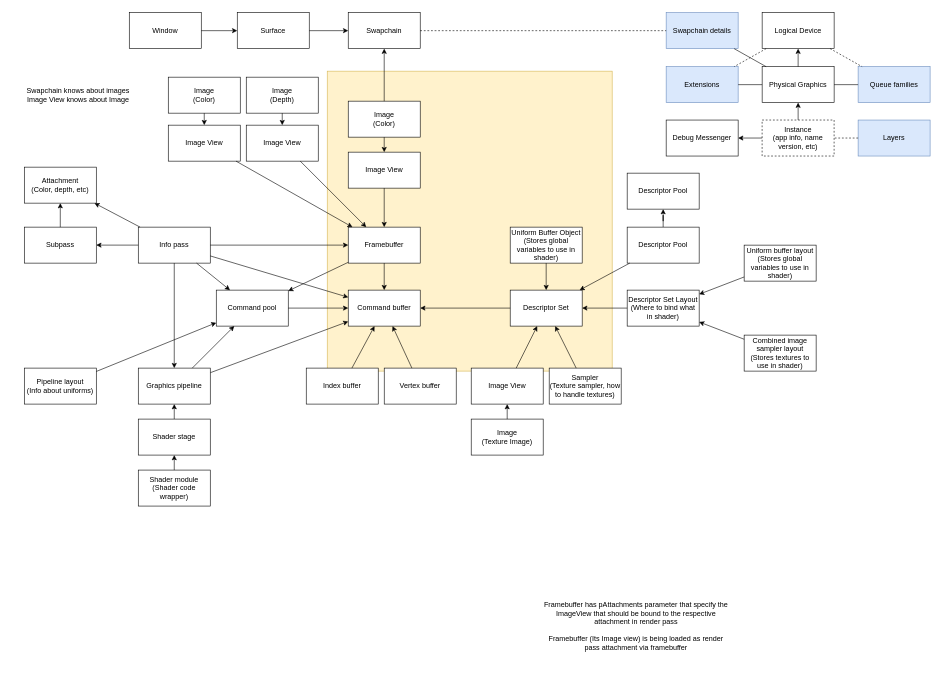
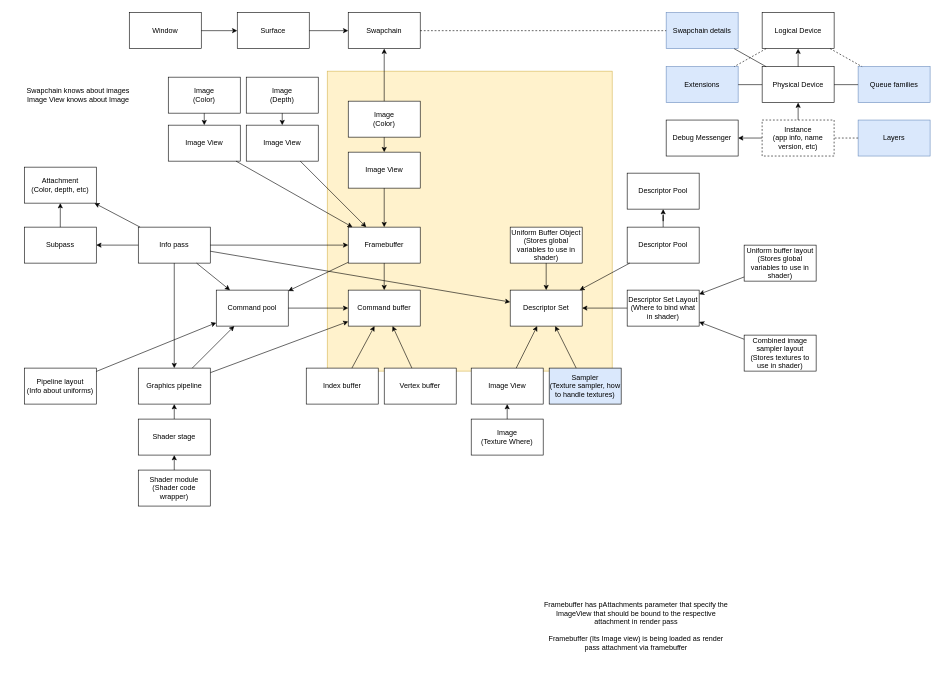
  <mxCell id="0" />
  <mxCell id="1" parent="0" />
  <mxCell id="2" value="" style="rounded=0;whiteSpace=wrap;html=1;fillColor=#fff2cc;strokeColor=#d6b656;shadow=0;" parent="1" vertex="1"><mxGeometry x="545" y="118" width="475" height="500" as="geometry" /></mxCell>
  <mxCell id="3" value="" style="endArrow=classic;html=1;" parent="1" source="21" target="8" edge="1"><mxGeometry width="50" height="50" relative="1" as="geometry"><mxPoint x="258.889" y="688" as="sourcePoint" /><mxPoint x="381.111" y="588" as="targetPoint" /></mxGeometry></mxCell>
  <mxCell id="4" value="&lt;span style=&quot;white-space: normal&quot;&gt;Swapchain&lt;/span&gt;" style="rounded=0;whiteSpace=wrap;html=1;" parent="1" vertex="1"><mxGeometry x="580" y="20.5" width="120" height="60" as="geometry" /></mxCell>
  <mxCell id="5" value="&lt;span style=&quot;white-space: normal&quot;&gt;Image&lt;br&gt;(Color)&lt;br&gt;&lt;/span&gt;" style="rounded=0;whiteSpace=wrap;html=1;" parent="1" vertex="1"><mxGeometry x="580" y="168" width="120" height="60" as="geometry" /></mxCell>
  <mxCell id="6" value="&lt;span style=&quot;white-space: normal&quot;&gt;Image View&lt;/span&gt;" style="rounded=0;whiteSpace=wrap;html=1;" parent="1" vertex="1"><mxGeometry x="580" y="253" width="120" height="60" as="geometry" /></mxCell>
  <mxCell id="7" value="&lt;span style=&quot;white-space: normal&quot;&gt;Framebuffer&lt;/span&gt;" style="rounded=0;whiteSpace=wrap;html=1;" parent="1" vertex="1"><mxGeometry x="580" y="378" width="120" height="60" as="geometry" /></mxCell>
  <mxCell id="8" value="&lt;span style=&quot;white-space: normal&quot;&gt;Command buffer&lt;/span&gt;" style="rounded=0;whiteSpace=wrap;html=1;" parent="1" vertex="1"><mxGeometry x="580" y="483" width="120" height="60" as="geometry" /></mxCell>
  <mxCell id="9" value="" style="endArrow=classic;html=1;exitX=0.5;exitY=1;exitDx=0;exitDy=0;entryX=0.5;entryY=0;entryDx=0;entryDy=0;" parent="1" source="6" target="7" edge="1"><mxGeometry width="50" height="50" relative="1" as="geometry"><mxPoint x="640" y="318" as="sourcePoint" /><mxPoint x="640" y="418" as="targetPoint" /></mxGeometry></mxCell>
  <mxCell id="10" value="&lt;span style=&quot;white-space: normal&quot;&gt;Info pass&lt;/span&gt;" style="rounded=0;whiteSpace=wrap;html=1;" parent="1" vertex="1"><mxGeometry x="230" y="378" width="120" height="60" as="geometry" /></mxCell>
  <mxCell id="11" value="&lt;span style=&quot;white-space: normal&quot;&gt;Attachment&lt;br&gt;(Color, depth, etc)&lt;br&gt;&lt;/span&gt;" style="rounded=0;whiteSpace=wrap;html=1;" parent="1" vertex="1"><mxGeometry x="40" y="278" width="120" height="60" as="geometry" /></mxCell>
  <mxCell id="12" value="&lt;span style=&quot;white-space: normal&quot;&gt;Subpass&lt;/span&gt;" style="rounded=0;whiteSpace=wrap;html=1;" parent="1" vertex="1"><mxGeometry x="40" y="378" width="120" height="60" as="geometry" /></mxCell>
  <mxCell id="13" value="" style="endArrow=classic;html=1;entryX=0.5;entryY=0;entryDx=0;entryDy=0;exitX=0.5;exitY=1;exitDx=0;exitDy=0;" parent="1" source="5" target="6" edge="1"><mxGeometry width="50" height="50" relative="1" as="geometry"><mxPoint x="640" y="218" as="sourcePoint" /><mxPoint x="640" y="238" as="targetPoint" /></mxGeometry></mxCell>
  <mxCell id="14" value="" style="endArrow=classic;html=1;" parent="1" source="5" target="4" edge="1"><mxGeometry width="50" height="50" relative="1" as="geometry"><mxPoint x="474.211" y="138" as="sourcePoint" /><mxPoint x="595.789" y="28" as="targetPoint" /></mxGeometry></mxCell>
  <mxCell id="15" value="Swapchain knows about images&lt;br&gt;Image View knows about Image" style="text;html=1;strokeColor=none;fillColor=none;align=center;verticalAlign=middle;whiteSpace=wrap;rounded=0;" parent="1" vertex="1"><mxGeometry x="20" y="128" width="220" height="60" as="geometry" /></mxCell>
  <mxCell id="16" value="" style="endArrow=classic;html=1;" parent="1" source="10" target="12" edge="1"><mxGeometry width="50" height="50" relative="1" as="geometry"><mxPoint x="365" y="408" as="sourcePoint" /><mxPoint x="255" y="408" as="targetPoint" /></mxGeometry></mxCell>
  <mxCell id="17" value="" style="endArrow=classic;html=1;" parent="1" source="10" target="11" edge="1"><mxGeometry width="50" height="50" relative="1" as="geometry"><mxPoint x="392.727" y="418" as="sourcePoint" /><mxPoint x="228.421" y="278" as="targetPoint" /></mxGeometry></mxCell>
  <mxCell id="18" value="" style="endArrow=classic;html=1;" parent="1" source="12" target="11" edge="1"><mxGeometry width="50" height="50" relative="1" as="geometry"><mxPoint x="100" y="368" as="sourcePoint" /><mxPoint x="100" y="343" as="targetPoint" /></mxGeometry></mxCell>
  <mxCell id="19" value="&lt;span style=&quot;white-space: normal&quot;&gt;Shader module&lt;br&gt;(Shader code wrapper)&lt;br&gt;&lt;/span&gt;" style="rounded=0;whiteSpace=wrap;html=1;" parent="1" vertex="1"><mxGeometry x="230" y="783" width="120" height="60" as="geometry" /></mxCell>
  <mxCell id="20" value="&lt;span style=&quot;white-space: normal&quot;&gt;Pipeline layout&lt;br&gt;(Info about uniforms)&lt;br&gt;&lt;/span&gt;" style="rounded=0;whiteSpace=wrap;html=1;" parent="1" vertex="1"><mxGeometry x="40" y="613" width="120" height="60" as="geometry" /></mxCell>
  <mxCell id="21" value="&lt;span style=&quot;white-space: normal&quot;&gt;Graphics pipeline&lt;/span&gt;" style="rounded=0;whiteSpace=wrap;html=1;" parent="1" vertex="1"><mxGeometry x="230" y="613" width="120" height="60" as="geometry" /></mxCell>
  <mxCell id="22" value="" style="endArrow=classic;html=1;" parent="1" source="20" target="34" edge="1"><mxGeometry width="50" height="50" relative="1" as="geometry"><mxPoint x="255" y="703" as="sourcePoint" /><mxPoint x="365" y="703" as="targetPoint" /></mxGeometry></mxCell>
  <mxCell id="23" value="" style="endArrow=classic;html=1;" parent="1" source="24" target="21" edge="1"><mxGeometry width="50" height="50" relative="1" as="geometry"><mxPoint x="415" y="663" as="sourcePoint" /><mxPoint x="335" y="663" as="targetPoint" /></mxGeometry></mxCell>
  <mxCell id="24" value="&lt;span style=&quot;white-space: normal&quot;&gt;Shader stage&lt;/span&gt;" style="rounded=0;whiteSpace=wrap;html=1;" parent="1" vertex="1"><mxGeometry x="230" y="698" width="120" height="60" as="geometry" /></mxCell>
  <mxCell id="25" value="" style="endArrow=classic;html=1;" parent="1" source="19" target="24" edge="1"><mxGeometry width="50" height="50" relative="1" as="geometry"><mxPoint x="645" y="713" as="sourcePoint" /><mxPoint x="40" y="813" as="targetPoint" /></mxGeometry></mxCell>
  <mxCell id="26" value="" style="endArrow=classic;html=1;exitX=0.5;exitY=1;exitDx=0;exitDy=0;entryX=0.5;entryY=0;entryDx=0;entryDy=0;" parent="1" source="10" target="21" edge="1"><mxGeometry width="50" height="50" relative="1" as="geometry"><mxPoint x="370" y="548" as="sourcePoint" /><mxPoint x="370" y="738" as="targetPoint" /></mxGeometry></mxCell>
  <mxCell id="27" value="" style="endArrow=classic;html=1;" parent="1" source="7" target="8" edge="1"><mxGeometry width="50" height="50" relative="1" as="geometry"><mxPoint x="640" y="448" as="sourcePoint" /><mxPoint x="640" y="558" as="targetPoint" /></mxGeometry></mxCell>
- <mxCell id="28" value="" style="endArrow=classic;html=1;" parent="1" source="10" target="8" edge="1"><mxGeometry width="50" height="50" relative="1" as="geometry"><mxPoint x="285" y="538.682" as="sourcePoint" /><mxPoint x="355" y="567.318" as="targetPoint" /></mxGeometry></mxCell>
+ <mxCell id="28" value="" style="endArrow=classic;html=1;" parent="1" source="10" target="65" edge="1"><mxGeometry width="50" height="50" relative="1" as="geometry"><mxPoint x="285" y="538.682" as="sourcePoint" /><mxPoint x="355" y="567.318" as="targetPoint" /></mxGeometry></mxCell>
  <mxCell id="29" value="Framebuffer has pAttachments parameter that specify the ImageView that should be bound to the respective attachment in render pass&lt;br&gt;&lt;br&gt;Framebuffer (Its Image view) is being loaded as render pass attachment via framebuffer" style="text;html=1;strokeColor=none;fillColor=none;align=center;verticalAlign=middle;whiteSpace=wrap;rounded=0;" parent="1" vertex="1"><mxGeometry x="905" y="978" width="310" height="130" as="geometry" /></mxCell>
  <mxCell id="30" value="Window" style="rounded=0;whiteSpace=wrap;html=1;" parent="1" vertex="1"><mxGeometry x="215" y="20.5" width="120" height="60" as="geometry" /></mxCell>
  <mxCell id="31" value="Surface" style="rounded=0;whiteSpace=wrap;html=1;" parent="1" vertex="1"><mxGeometry x="395" y="20.5" width="120" height="60" as="geometry" /></mxCell>
  <mxCell id="32" value="" style="endArrow=classic;html=1;strokeColor=#000000;" parent="1" source="30" target="31" edge="1"><mxGeometry width="50" height="50" relative="1" as="geometry"><mxPoint x="865" y="230.5" as="sourcePoint" /><mxPoint x="915" y="180.5" as="targetPoint" /></mxGeometry></mxCell>
  <mxCell id="33" value="" style="endArrow=classic;html=1;strokeColor=#000000;" parent="1" source="31" target="4" edge="1"><mxGeometry width="50" height="50" relative="1" as="geometry"><mxPoint x="355" y="100.5" as="sourcePoint" /><mxPoint x="405" y="50.5" as="targetPoint" /></mxGeometry></mxCell>
  <mxCell id="34" value="&lt;span style=&quot;white-space: normal&quot;&gt;Command pool&lt;br&gt;&lt;/span&gt;" style="rounded=0;whiteSpace=wrap;html=1;" parent="1" vertex="1"><mxGeometry x="360" y="483" width="120" height="60" as="geometry" /></mxCell>
  <mxCell id="35" value="" style="endArrow=classic;html=1;strokeColor=#000000;" parent="1" source="10" target="34" edge="1"><mxGeometry width="50" height="50" relative="1" as="geometry"><mxPoint x="685" y="968" as="sourcePoint" /><mxPoint x="735" y="918" as="targetPoint" /></mxGeometry></mxCell>
  <mxCell id="36" value="" style="endArrow=classic;html=1;strokeColor=#000000;" parent="1" source="7" target="34" edge="1"><mxGeometry width="50" height="50" relative="1" as="geometry"><mxPoint x="365" y="908" as="sourcePoint" /><mxPoint x="415" y="858" as="targetPoint" /></mxGeometry></mxCell>
  <mxCell id="37" value="" style="endArrow=classic;html=1;strokeColor=#000000;" parent="1" source="21" target="34" edge="1"><mxGeometry width="50" height="50" relative="1" as="geometry"><mxPoint x="585" y="858" as="sourcePoint" /><mxPoint x="635" y="808" as="targetPoint" /></mxGeometry></mxCell>
  <mxCell id="38" value="" style="endArrow=classic;html=1;strokeColor=#000000;" parent="1" source="10" target="7" edge="1"><mxGeometry width="50" height="50" relative="1" as="geometry"><mxPoint x="185" y="338" as="sourcePoint" /><mxPoint x="235" y="288" as="targetPoint" /></mxGeometry></mxCell>
  <mxCell id="39" value="" style="endArrow=classic;html=1;strokeColor=#000000;" parent="1" source="34" target="8" edge="1"><mxGeometry width="50" height="50" relative="1" as="geometry"><mxPoint x="485" y="693" as="sourcePoint" /><mxPoint x="535" y="643" as="targetPoint" /></mxGeometry></mxCell>
  <mxCell id="40" value="Instance&lt;br&gt;(app info, name version, etc)" style="rounded=0;whiteSpace=wrap;html=1;dashed=1;" parent="1" vertex="1"><mxGeometry x="1270" y="199.5" width="120" height="60" as="geometry" /></mxCell>
- <mxCell id="41" value="Physical Graphics" style="rounded=0;whiteSpace=wrap;html=1;" parent="1" vertex="1"><mxGeometry x="1270" y="110.5" width="120" height="60" as="geometry" /></mxCell>
+ <mxCell id="41" value="Physical Device" style="rounded=0;whiteSpace=wrap;html=1;" parent="1" vertex="1"><mxGeometry x="1270" y="110.5" width="120" height="60" as="geometry" /></mxCell>
  <mxCell id="42" value="" style="endArrow=classic;html=1;strokeColor=#000000;" parent="1" source="40" target="41" edge="1"><mxGeometry width="50" height="50" relative="1" as="geometry"><mxPoint x="1200" y="595.5" as="sourcePoint" /><mxPoint x="1250" y="545.5" as="targetPoint" /></mxGeometry></mxCell>
  <mxCell id="43" value="Queue families" style="rounded=0;whiteSpace=wrap;html=1;fillColor=#dae8fc;strokeColor=#6c8ebf;" parent="1" vertex="1"><mxGeometry x="1430" y="110.5" width="120" height="60" as="geometry" /></mxCell>
  <mxCell id="44" value="" style="endArrow=none;html=1;strokeColor=#000000;entryX=1;entryY=0.5;entryDx=0;entryDy=0;exitX=0;exitY=0.5;exitDx=0;exitDy=0;" parent="1" source="43" target="41" edge="1"><mxGeometry width="50" height="50" relative="1" as="geometry"><mxPoint x="1260" y="520.5" as="sourcePoint" /><mxPoint x="1310" y="470.5" as="targetPoint" /></mxGeometry></mxCell>
  <mxCell id="45" value="Layers" style="rounded=0;whiteSpace=wrap;html=1;fillColor=#dae8fc;strokeColor=#6c8ebf;" parent="1" vertex="1"><mxGeometry x="1430" y="199.5" width="120" height="60" as="geometry" /></mxCell>
  <mxCell id="46" value="Extensions" style="rounded=0;whiteSpace=wrap;html=1;fillColor=#dae8fc;strokeColor=#6c8ebf;" parent="1" vertex="1"><mxGeometry x="1110" y="110.5" width="120" height="60" as="geometry" /></mxCell>
  <mxCell id="47" value="" style="endArrow=none;dashed=1;html=1;strokeColor=#000000;" parent="1" source="45" target="40" edge="1"><mxGeometry width="50" height="50" relative="1" as="geometry"><mxPoint x="1030" y="599.5" as="sourcePoint" /><mxPoint x="1080" y="549.5" as="targetPoint" /></mxGeometry></mxCell>
  <mxCell id="48" value="Debug Messenger" style="rounded=0;whiteSpace=wrap;html=1;" parent="1" vertex="1"><mxGeometry x="1110" y="199.5" width="120" height="60" as="geometry" /></mxCell>
  <mxCell id="49" value="" style="endArrow=classic;html=1;strokeColor=#000000;" parent="1" source="40" target="48" edge="1"><mxGeometry width="50" height="50" relative="1" as="geometry"><mxPoint x="1210" y="699.5" as="sourcePoint" /><mxPoint x="1260" y="649.5" as="targetPoint" /></mxGeometry></mxCell>
  <mxCell id="50" value="Logical Device" style="rounded=0;whiteSpace=wrap;html=1;" parent="1" vertex="1"><mxGeometry x="1270" y="20.5" width="120" height="60" as="geometry" /></mxCell>
  <mxCell id="51" value="" style="endArrow=none;dashed=1;html=1;strokeColor=#000000;" parent="1" source="50" target="46" edge="1"><mxGeometry width="50" height="50" relative="1" as="geometry"><mxPoint x="1280" y="640.5" as="sourcePoint" /><mxPoint x="1330" y="590.5" as="targetPoint" /></mxGeometry></mxCell>
  <mxCell id="52" value="" style="endArrow=classic;html=1;strokeColor=#000000;" parent="1" source="41" target="50" edge="1"><mxGeometry width="50" height="50" relative="1" as="geometry"><mxPoint x="1400" y="610.5" as="sourcePoint" /><mxPoint x="1450" y="560.5" as="targetPoint" /></mxGeometry></mxCell>
  <mxCell id="53" value="" style="endArrow=none;html=1;strokeColor=#000000;" parent="1" source="41" target="46" edge="1"><mxGeometry width="50" height="50" relative="1" as="geometry"><mxPoint x="1550" y="420.5" as="sourcePoint" /><mxPoint x="1600" y="370.5" as="targetPoint" /></mxGeometry></mxCell>
  <mxCell id="54" value="Swapchain details" style="rounded=0;whiteSpace=wrap;html=1;fillColor=#dae8fc;strokeColor=#6c8ebf;" parent="1" vertex="1"><mxGeometry x="1110" y="20.5" width="120" height="60" as="geometry" /></mxCell>
  <mxCell id="55" value="" style="endArrow=none;dashed=1;html=1;strokeColor=#000000;" parent="1" source="50" target="43" edge="1"><mxGeometry width="50" height="50" relative="1" as="geometry"><mxPoint x="1310" y="540.5" as="sourcePoint" /><mxPoint x="1360" y="490.5" as="targetPoint" /></mxGeometry></mxCell>
  <mxCell id="56" value="" style="endArrow=none;html=1;strokeColor=#000000;" parent="1" source="41" target="54" edge="1"><mxGeometry width="50" height="50" relative="1" as="geometry"><mxPoint x="1440" y="600.5" as="sourcePoint" /><mxPoint x="1490" y="550.5" as="targetPoint" /></mxGeometry></mxCell>
  <mxCell id="57" value="" style="endArrow=none;dashed=1;html=1;strokeColor=#000000;" parent="1" source="4" target="54" edge="1"><mxGeometry width="50" height="50" relative="1" as="geometry"><mxPoint x="1280" y="480.5" as="sourcePoint" /><mxPoint x="1330" y="430.5" as="targetPoint" /></mxGeometry></mxCell>
  <mxCell id="58" value="Vertex buffer" style="rounded=0;whiteSpace=wrap;html=1;" parent="1" vertex="1"><mxGeometry x="640" y="613" width="120" height="60" as="geometry" /></mxCell>
  <mxCell id="59" value="Index buffer" style="rounded=0;whiteSpace=wrap;html=1;" parent="1" vertex="1"><mxGeometry x="510" y="613" width="120" height="60" as="geometry" /></mxCell>
  <mxCell id="60" value="" style="endArrow=classic;html=1;" parent="1" source="58" target="8" edge="1"><mxGeometry width="50" height="50" relative="1" as="geometry"><mxPoint x="697.692" y="613" as="sourcePoint" /><mxPoint x="1035" y="493" as="targetPoint" /></mxGeometry></mxCell>
  <mxCell id="61" value="" style="endArrow=classic;html=1;" parent="1" source="59" target="8" edge="1"><mxGeometry width="50" height="50" relative="1" as="geometry"><mxPoint x="1095" y="913" as="sourcePoint" /><mxPoint x="1145" y="863" as="targetPoint" /></mxGeometry></mxCell>
  <mxCell id="62" value="" style="edgeStyle=orthogonalEdgeStyle;rounded=0;orthogonalLoop=1;jettySize=auto;html=1;" edge="1" parent="1" source="63" target="64"><mxGeometry relative="1" as="geometry" /></mxCell>
  <mxCell id="63" value="Descriptor Pool" style="rounded=0;whiteSpace=wrap;html=1;" parent="1" vertex="1"><mxGeometry x="1045" y="378" width="120" height="60" as="geometry" /></mxCell>
  <mxCell id="64" value="Descriptor Pool" style="rounded=0;whiteSpace=wrap;html=1;" vertex="1" parent="1"><mxGeometry x="1045" y="288" width="120" height="60" as="geometry" /></mxCell>
  <mxCell id="65" value="Descriptor Set" style="rounded=0;whiteSpace=wrap;html=1;" parent="1" vertex="1"><mxGeometry x="850" y="483" width="120" height="60" as="geometry" /></mxCell>
  <mxCell id="66" value="" style="endArrow=classic;html=1;" parent="1" source="63" target="65" edge="1"><mxGeometry width="50" height="50" relative="1" as="geometry"><mxPoint x="985" y="633" as="sourcePoint" /><mxPoint x="1035" y="583" as="targetPoint" /></mxGeometry></mxCell>
  <mxCell id="67" value="Descriptor Set Layout&lt;br&gt;(Where to bind what&lt;br&gt;in shader)" style="rounded=0;whiteSpace=wrap;html=1;" parent="1" vertex="1"><mxGeometry x="1045" y="483" width="120" height="60" as="geometry" /></mxCell>
  <mxCell id="68" value="" style="endArrow=classic;html=1;" parent="1" source="67" target="65" edge="1"><mxGeometry width="50" height="50" relative="1" as="geometry"><mxPoint x="1135" y="618" as="sourcePoint" /><mxPoint x="1185" y="568" as="targetPoint" /></mxGeometry></mxCell>
  <mxCell id="69" value="Uniform Buffer Object&lt;br&gt;(Stores global variables to use in shader)" style="rounded=0;whiteSpace=wrap;html=1;" parent="1" vertex="1"><mxGeometry x="850" y="378" width="120" height="60" as="geometry" /></mxCell>
  <mxCell id="70" value="" style="endArrow=classic;html=1;" parent="1" source="69" target="65" edge="1"><mxGeometry width="50" height="50" relative="1" as="geometry"><mxPoint x="1055" y="813" as="sourcePoint" /><mxPoint x="1105" y="763" as="targetPoint" /></mxGeometry></mxCell>
- <mxCell id="71" value="" style="endArrow=classic;html=1;" parent="1" source="65" target="8" edge="1"><mxGeometry width="50" height="50" relative="1" as="geometry"><mxPoint x="905" y="663" as="sourcePoint" /><mxPoint x="955" y="613" as="targetPoint" /></mxGeometry></mxCell>
  <mxCell id="72" value="Uniform buffer layout&lt;br&gt;(Stores global variables to use in shader)" style="rounded=0;whiteSpace=wrap;html=1;" parent="1" vertex="1"><mxGeometry x="1240" y="408" width="120" height="60" as="geometry" /></mxCell>
  <mxCell id="73" value="Combined image sampler layout&lt;br&gt;(Stores textures to use in shader)" style="rounded=0;whiteSpace=wrap;html=1;" parent="1" vertex="1"><mxGeometry x="1240" y="558" width="120" height="60" as="geometry" /></mxCell>
  <mxCell id="74" value="" style="endArrow=classic;html=1;" parent="1" source="72" target="67" edge="1"><mxGeometry width="50" height="50" relative="1" as="geometry"><mxPoint x="1230" y="663" as="sourcePoint" /><mxPoint x="1280" y="613" as="targetPoint" /></mxGeometry></mxCell>
  <mxCell id="75" value="" style="endArrow=classic;html=1;" parent="1" source="73" target="67" edge="1"><mxGeometry width="50" height="50" relative="1" as="geometry"><mxPoint x="1200" y="673" as="sourcePoint" /><mxPoint x="1240" y="518" as="targetPoint" /></mxGeometry></mxCell>
- <mxCell id="76" value="Image&lt;br&gt;(Texture Image)" style="rounded=0;whiteSpace=wrap;html=1;" parent="1" vertex="1"><mxGeometry x="785" y="698" width="120" height="60" as="geometry" /></mxCell>
+ <mxCell id="76" value="Image&lt;br&gt;(Texture Where)" style="rounded=0;whiteSpace=wrap;html=1;" parent="1" vertex="1"><mxGeometry x="785" y="698" width="120" height="60" as="geometry" /></mxCell>
  <mxCell id="77" value="&lt;span style=&quot;white-space: normal&quot;&gt;Image View&lt;/span&gt;" style="rounded=0;whiteSpace=wrap;html=1;" parent="1" vertex="1"><mxGeometry x="785" y="613" width="120" height="60" as="geometry" /></mxCell>
  <mxCell id="78" value="" style="endArrow=classic;html=1;" parent="1" source="76" target="77" edge="1"><mxGeometry width="50" height="50" relative="1" as="geometry"><mxPoint x="987.5" y="752.923" as="sourcePoint" /><mxPoint x="912.5" y="724.077" as="targetPoint" /></mxGeometry></mxCell>
  <mxCell id="79" value="" style="endArrow=classic;html=1;" parent="1" source="77" target="65" edge="1"><mxGeometry width="50" height="50" relative="1" as="geometry"><mxPoint x="1077.5" y="722.923" as="sourcePoint" /><mxPoint x="1002.5" y="694.077" as="targetPoint" /></mxGeometry></mxCell>
- <mxCell id="80" value="&lt;span style=&quot;white-space: normal&quot;&gt;Sampler&lt;br&gt;(Texture sampler, how to handle textures)&lt;br&gt;&lt;/span&gt;" style="rounded=0;whiteSpace=wrap;html=1;" parent="1" vertex="1"><mxGeometry x="915" y="613" width="120" height="60" as="geometry" /></mxCell>
+ <mxCell id="80" value="&lt;span style=&quot;white-space: normal&quot;&gt;Sampler&lt;br&gt;(Texture sampler, how to handle textures)&lt;br&gt;&lt;/span&gt;" style="rounded=0;whiteSpace=wrap;html=1;fillColor=#dae8fc;" parent="1" vertex="1"><mxGeometry x="915" y="613" width="120" height="60" as="geometry" /></mxCell>
  <mxCell id="81" value="" style="endArrow=classic;html=1;" parent="1" source="80" target="65" edge="1"><mxGeometry width="50" height="50" relative="1" as="geometry"><mxPoint x="1235" y="642.923" as="sourcePoint" /><mxPoint x="1160" y="614.077" as="targetPoint" /></mxGeometry></mxCell>
  <mxCell id="82" value="&lt;span style=&quot;white-space: normal&quot;&gt;Image View&lt;br&gt;&lt;/span&gt;" style="rounded=0;whiteSpace=wrap;html=1;" parent="1" vertex="1"><mxGeometry x="410" y="208" width="120" height="60" as="geometry" /></mxCell>
  <mxCell id="83" value="&lt;span style=&quot;white-space: normal&quot;&gt;Image&lt;br&gt;(Depth)&lt;br&gt;&lt;/span&gt;" style="rounded=0;whiteSpace=wrap;html=1;" parent="1" vertex="1"><mxGeometry x="410" y="128" width="120" height="60" as="geometry" /></mxCell>
  <mxCell id="84" value="" style="endArrow=classic;html=1;" parent="1" source="83" target="82" edge="1"><mxGeometry width="50" height="50" relative="1" as="geometry"><mxPoint x="230" y="168" as="sourcePoint" /><mxPoint x="280" y="118" as="targetPoint" /></mxGeometry></mxCell>
  <mxCell id="85" value="" style="endArrow=classic;html=1;" parent="1" source="82" target="7" edge="1"><mxGeometry width="50" height="50" relative="1" as="geometry"><mxPoint x="190" y="228" as="sourcePoint" /><mxPoint x="240" y="178" as="targetPoint" /></mxGeometry></mxCell>
  <mxCell id="86" value="&lt;span style=&quot;white-space: normal&quot;&gt;Image View&lt;br&gt;&lt;/span&gt;" style="rounded=0;whiteSpace=wrap;html=1;" parent="1" vertex="1"><mxGeometry x="280" y="208" width="120" height="60" as="geometry" /></mxCell>
  <mxCell id="87" value="&lt;span style=&quot;white-space: normal&quot;&gt;Image&lt;br&gt;(Color)&lt;br&gt;&lt;/span&gt;" style="rounded=0;whiteSpace=wrap;html=1;" parent="1" vertex="1"><mxGeometry x="280" y="128" width="120" height="60" as="geometry" /></mxCell>
  <mxCell id="88" value="" style="endArrow=classic;html=1;" parent="1" source="87" target="86" edge="1"><mxGeometry width="50" height="50" relative="1" as="geometry"><mxPoint x="100" y="168" as="sourcePoint" /><mxPoint x="150" y="118" as="targetPoint" /></mxGeometry></mxCell>
  <mxCell id="89" value="" style="endArrow=classic;html=1;" parent="1" source="86" target="7" edge="1"><mxGeometry width="50" height="50" relative="1" as="geometry"><mxPoint x="70" y="268" as="sourcePoint" /><mxPoint x="120" y="218" as="targetPoint" /></mxGeometry></mxCell>
